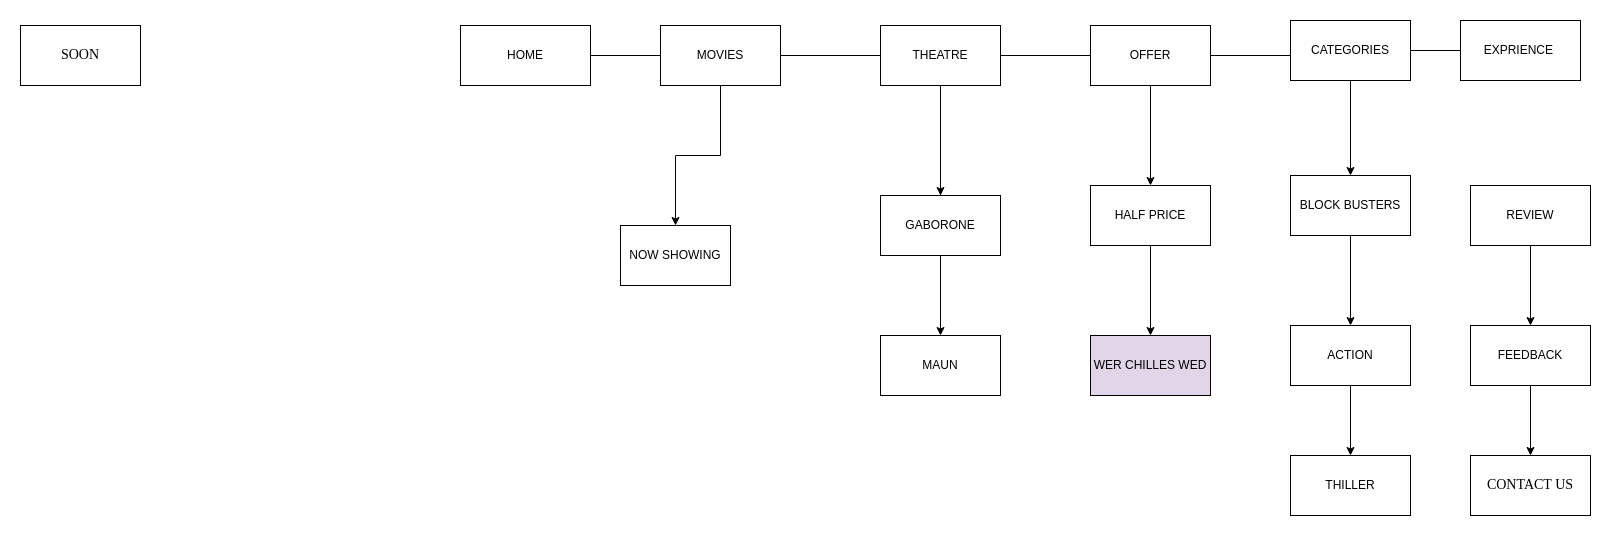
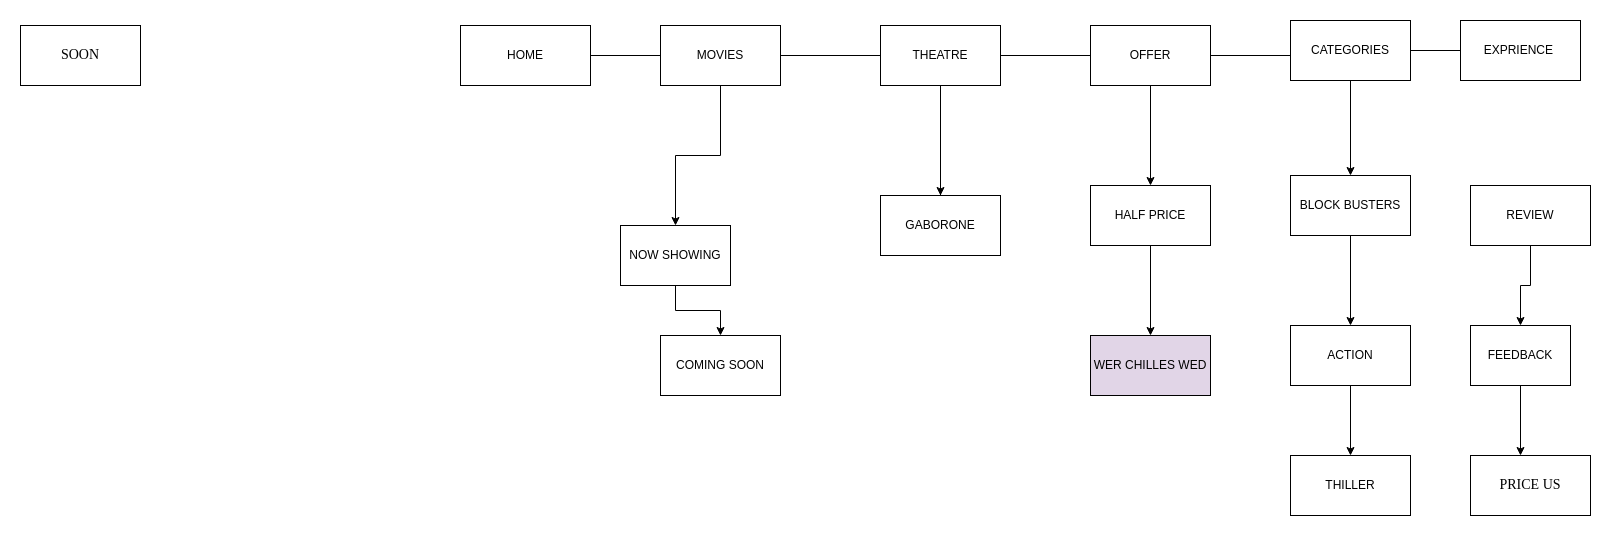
  <mxCell id="0" />
  <mxCell id="1" parent="0" />
  <mxCell id="2" value="HOME" style="rounded=0;whiteSpace=wrap;html=1;" parent="1" vertex="1"><mxGeometry x="460" y="25" width="130" height="60" as="geometry" /></mxCell>
  <mxCell id="3" style="edgeStyle=orthogonalEdgeStyle;rounded=0;orthogonalLoop=1;jettySize=auto;html=1;entryX=0.5;entryY=0;entryDx=0;entryDy=0;fontFamily=Times New Roman;fontSize=14;" edge="1" parent="1" source="4" target="10"><mxGeometry relative="1" as="geometry" /></mxCell>
  <mxCell id="4" value="MOVIES" style="rounded=0;whiteSpace=wrap;html=1;" parent="1" vertex="1"><mxGeometry x="660" y="25" width="120" height="60" as="geometry" /></mxCell>
  <mxCell id="5" value="" style="edgeStyle=orthogonalEdgeStyle;rounded=0;orthogonalLoop=1;jettySize=auto;html=1;" parent="1" source="6" target="8" edge="1"><mxGeometry relative="1" as="geometry" /></mxCell>
  <mxCell id="6" value="REVIEW" style="whiteSpace=wrap;html=1;rounded=0;" parent="1" vertex="1"><mxGeometry x="1470" y="185" width="120" height="60" as="geometry" /></mxCell>
  <mxCell id="7" value="" style="edgeStyle=orthogonalEdgeStyle;rounded=0;orthogonalLoop=1;jettySize=auto;html=1;fontFamily=Times New Roman;fontSize=14;" edge="1" parent="1" source="8" target="31"><mxGeometry relative="1" as="geometry"><Array as="points"><mxPoint x="1530" y="495" /><mxPoint x="1530" y="495" /></Array></mxGeometry></mxCell>
- <mxCell id="8" value="FEEDBACK" style="whiteSpace=wrap;html=1;rounded=0;" parent="1" vertex="1"><mxGeometry x="1470" y="325" width="120" height="60" as="geometry" /></mxCell>
+ <mxCell id="8" value="FEEDBACK" style="whiteSpace=wrap;html=1;rounded=0;" parent="1" vertex="1"><mxGeometry x="1470" y="325" width="100" height="60" as="geometry" /></mxCell>
+ <mxCell id="9" style="edgeStyle=orthogonalEdgeStyle;rounded=0;orthogonalLoop=1;jettySize=auto;html=1;exitX=0.5;exitY=1;exitDx=0;exitDy=0;entryX=0.5;entryY=0;entryDx=0;entryDy=0;fontFamily=Times New Roman;fontSize=14;" edge="1" parent="1" source="10" target="11"><mxGeometry relative="1" as="geometry" /></mxCell>
  <mxCell id="10" value="NOW SHOWING" style="rounded=0;whiteSpace=wrap;html=1;" parent="1" vertex="1"><mxGeometry x="620" y="225" width="110" height="60" as="geometry" /></mxCell>
+ <mxCell id="11" value="COMING SOON" style="rounded=0;whiteSpace=wrap;html=1;" parent="1" vertex="1"><mxGeometry x="660" y="335" width="120" height="60" as="geometry" /></mxCell>
  <mxCell id="12" value="" style="edgeStyle=orthogonalEdgeStyle;rounded=0;orthogonalLoop=1;jettySize=auto;html=1;" parent="1" source="13" target="15" edge="1"><mxGeometry relative="1" as="geometry" /></mxCell>
  <mxCell id="13" value="BLOCK BUSTERS" style="rounded=0;whiteSpace=wrap;html=1;" parent="1" vertex="1"><mxGeometry x="1290" y="175" width="120" height="60" as="geometry" /></mxCell>
  <mxCell id="14" style="edgeStyle=orthogonalEdgeStyle;rounded=0;orthogonalLoop=1;jettySize=auto;html=1;exitX=0.5;exitY=1;exitDx=0;exitDy=0;entryX=0.5;entryY=0;entryDx=0;entryDy=0;fontFamily=Times New Roman;fontSize=14;" edge="1" parent="1" source="15" target="16"><mxGeometry relative="1" as="geometry" /></mxCell>
  <mxCell id="15" value="ACTION" style="rounded=0;whiteSpace=wrap;html=1;" parent="1" vertex="1"><mxGeometry x="1290" y="325" width="120" height="60" as="geometry" /></mxCell>
  <mxCell id="16" value="THILLER" style="rounded=0;whiteSpace=wrap;html=1;" parent="1" vertex="1"><mxGeometry x="1290" y="455" width="120" height="60" as="geometry" /></mxCell>
  <mxCell id="17" style="edgeStyle=orthogonalEdgeStyle;rounded=0;orthogonalLoop=1;jettySize=auto;html=1;entryX=0.5;entryY=0;entryDx=0;entryDy=0;fontFamily=Times New Roman;fontSize=14;" edge="1" parent="1" source="18" target="20"><mxGeometry relative="1" as="geometry" /></mxCell>
  <mxCell id="18" value="OFFER" style="rounded=0;whiteSpace=wrap;html=1;" parent="1" vertex="1"><mxGeometry x="1090" y="25" width="120" height="60" as="geometry" /></mxCell>
  <mxCell id="19" value="" style="edgeStyle=orthogonalEdgeStyle;rounded=0;orthogonalLoop=1;jettySize=auto;html=1;" parent="1" source="20" target="21" edge="1"><mxGeometry relative="1" as="geometry" /></mxCell>
  <mxCell id="20" value="HALF PRICE" style="rounded=0;whiteSpace=wrap;html=1;" parent="1" vertex="1"><mxGeometry x="1090" y="185" width="120" height="60" as="geometry" /></mxCell>
  <mxCell id="21" value="WER CHILLES WED" style="rounded=0;whiteSpace=wrap;html=1;fillColor=#e1d5e7;" parent="1" vertex="1"><mxGeometry x="1090" y="335" width="120" height="60" as="geometry" /></mxCell>
  <mxCell id="22" value="" style="edgeStyle=orthogonalEdgeStyle;rounded=0;orthogonalLoop=1;jettySize=auto;html=1;" parent="1" source="32" target="35" edge="1"><mxGeometry relative="1" as="geometry" /></mxCell>
- <mxCell id="23" value="" style="edgeStyle=orthogonalEdgeStyle;rounded=0;orthogonalLoop=1;jettySize=auto;html=1;" parent="1" source="35" target="24" edge="1"><mxGeometry relative="1" as="geometry" /></mxCell>
- <mxCell id="24" value="MAUN" style="whiteSpace=wrap;html=1;rounded=0;" parent="1" vertex="1"><mxGeometry x="880" y="335" width="120" height="60" as="geometry" /></mxCell>
  <mxCell id="25" value="&lt;font style=&quot;font-size: 14px;&quot; face=&quot;Times New Roman&quot;&gt;SOON&lt;/font&gt;" style="rounded=0;whiteSpace=wrap;html=1;" vertex="1" parent="1"><mxGeometry x="20" y="25" width="120" height="60" as="geometry" /></mxCell>
  <mxCell id="26" value="EXPRIENCE&amp;nbsp;" style="whiteSpace=wrap;html=1;rounded=0;" parent="1" vertex="1"><mxGeometry x="1460" y="20" width="120" height="60" as="geometry" /></mxCell>
  <mxCell id="27" value="" style="edgeStyle=orthogonalEdgeStyle;rounded=0;orthogonalLoop=1;jettySize=auto;html=1;endArrow=none;" edge="1" parent="1" source="29" target="26"><mxGeometry relative="1" as="geometry"><mxPoint x="1470" y="55" as="sourcePoint" /><mxPoint x="710" y="345" as="targetPoint" /></mxGeometry></mxCell>
  <mxCell id="28" style="edgeStyle=orthogonalEdgeStyle;rounded=0;orthogonalLoop=1;jettySize=auto;html=1;exitX=0.5;exitY=1;exitDx=0;exitDy=0;fontFamily=Times New Roman;fontSize=14;" edge="1" parent="1" source="29" target="13"><mxGeometry relative="1" as="geometry" /></mxCell>
  <mxCell id="29" value="CATEGORIES" style="rounded=0;whiteSpace=wrap;html=1;" parent="1" vertex="1"><mxGeometry x="1290" y="20" width="120" height="60" as="geometry" /></mxCell>
  <mxCell id="30" value="" style="edgeStyle=orthogonalEdgeStyle;rounded=0;orthogonalLoop=1;jettySize=auto;html=1;startArrow=none;endArrow=none;" edge="1" parent="1" source="26" target="29"><mxGeometry relative="1" as="geometry"><mxPoint x="1460" y="55" as="sourcePoint" /><mxPoint x="710" y="345" as="targetPoint" /></mxGeometry></mxCell>
- <mxCell id="31" value="CONTACT US" style="rounded=0;whiteSpace=wrap;html=1;fontFamily=Times New Roman;fontSize=14;" vertex="1" parent="1"><mxGeometry x="1470" y="455" width="120" height="60" as="geometry" /></mxCell>
+ <mxCell id="31" value="PRICE US" style="rounded=0;whiteSpace=wrap;html=1;fontFamily=Times New Roman;fontSize=14;" vertex="1" parent="1"><mxGeometry x="1470" y="455" width="120" height="60" as="geometry" /></mxCell>
  <mxCell id="32" value="THEATRE" style="whiteSpace=wrap;html=1;rounded=0;" parent="1" vertex="1"><mxGeometry x="880" y="25" width="120" height="60" as="geometry" /></mxCell>
  <mxCell id="33" value="" style="endArrow=none;html=1;rounded=0;fontFamily=Times New Roman;fontSize=14;exitX=1;exitY=0.5;exitDx=0;exitDy=0;" edge="1" parent="1" source="18"><mxGeometry width="50" height="50" relative="1" as="geometry"><mxPoint x="1240" y="105" as="sourcePoint" /><mxPoint x="1290" y="55" as="targetPoint" /></mxGeometry></mxCell>
  <mxCell id="34" value="" style="endArrow=none;html=1;rounded=0;fontFamily=Times New Roman;fontSize=14;startArrow=none;" edge="1" parent="1" source="35"><mxGeometry width="50" height="50" relative="1" as="geometry"><mxPoint x="890" y="205" as="sourcePoint" /><mxPoint x="940" y="155" as="targetPoint" /></mxGeometry></mxCell>
  <mxCell id="35" value="GABORONE" style="whiteSpace=wrap;html=1;rounded=0;" parent="1" vertex="1"><mxGeometry x="880" y="195" width="120" height="60" as="geometry" /></mxCell>
  <mxCell id="36" value="" style="endArrow=none;html=1;rounded=0;fontFamily=Times New Roman;fontSize=14;exitX=1;exitY=0.5;exitDx=0;exitDy=0;" edge="1" parent="1" source="32"><mxGeometry width="50" height="50" relative="1" as="geometry"><mxPoint x="1010" y="55" as="sourcePoint" /><mxPoint x="1090" y="55" as="targetPoint" /></mxGeometry></mxCell>
  <mxCell id="37" value="" style="endArrow=none;html=1;rounded=0;fontFamily=Times New Roman;fontSize=14;exitX=1;exitY=0.5;exitDx=0;exitDy=0;" edge="1" parent="1" source="4"><mxGeometry width="50" height="50" relative="1" as="geometry"><mxPoint x="830" y="105" as="sourcePoint" /><mxPoint x="880" y="55" as="targetPoint" /></mxGeometry></mxCell>
  <mxCell id="38" value="" style="endArrow=none;html=1;rounded=0;fontFamily=Times New Roman;fontSize=14;exitX=1;exitY=0.5;exitDx=0;exitDy=0;entryX=0;entryY=0.5;entryDx=0;entryDy=0;" edge="1" parent="1" source="2" target="4"><mxGeometry width="50" height="50" relative="1" as="geometry"><mxPoint x="580" y="105" as="sourcePoint" /><mxPoint x="630" y="55" as="targetPoint" /></mxGeometry></mxCell>
